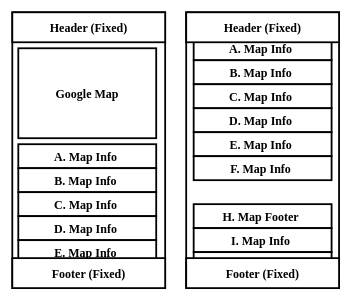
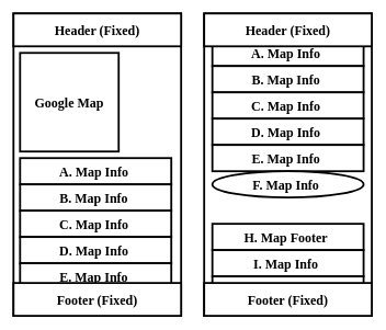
  <mxCell id="0" />
  <mxCell id="1" parent="0" />
  <mxCell id="2" value="" style="rounded=0;whiteSpace=wrap;html=1;strokeWidth=3;fillColor=none;" vertex="1" parent="1"><mxGeometry x="20" y="20" width="254.94" height="460" as="geometry" /></mxCell>
- <mxCell id="3" value="&lt;span style=&quot;font-size: 20px&quot;&gt;Google Map&lt;/span&gt;" style="rounded=0;whiteSpace=wrap;html=1;fontFamily=微軟正黑體;fontSize=24;fontStyle=1;strokeWidth=3;shadow=0;glass=0;comic=0;" parent="1" vertex="1"><mxGeometry x="30" y="80" width="230" height="150" as="geometry" /></mxCell>
+ <mxCell id="3" value="&lt;span style=&quot;font-size: 20px&quot;&gt;Google Map&lt;/span&gt;" style="rounded=0;whiteSpace=wrap;html=1;fontFamily=微軟正黑體;fontSize=24;fontStyle=1;strokeWidth=3;shadow=0;glass=0;comic=0;" parent="1" vertex="1"><mxGeometry x="30" y="80" width="150" height="150" as="geometry" /></mxCell>
  <mxCell id="4" value="&lt;span style=&quot;font-size: 20px&quot;&gt;Header (Fixed)&lt;/span&gt;" style="rounded=0;whiteSpace=wrap;html=1;fontFamily=微軟正黑體;fontSize=24;fontStyle=1;strokeWidth=3;shadow=0;glass=0;comic=0;" vertex="1" parent="1"><mxGeometry x="20" y="20" width="254.94" height="50" as="geometry" /></mxCell>
  <mxCell id="5" value="&lt;span style=&quot;font-size: 20px&quot;&gt;A. Map Info&amp;nbsp;&lt;/span&gt;" style="rounded=0;whiteSpace=wrap;html=1;fontFamily=微軟正黑體;fontSize=24;fontStyle=1;strokeWidth=3;shadow=0;glass=0;comic=0;align=center;" vertex="1" parent="1"><mxGeometry x="30" y="240" width="230" height="40" as="geometry" /></mxCell>
  <mxCell id="6" value="" style="rounded=0;whiteSpace=wrap;html=1;strokeWidth=3;fillColor=none;" vertex="1" parent="1"><mxGeometry x="310" y="20" width="254.94" height="460" as="geometry" /></mxCell>
  <mxCell id="7" value="&lt;span style=&quot;font-size: 20px&quot;&gt;A. Map Info&amp;nbsp;&lt;/span&gt;" style="rounded=0;whiteSpace=wrap;html=1;fontFamily=微軟正黑體;fontSize=24;fontStyle=1;strokeWidth=3;shadow=0;glass=0;comic=0;align=center;" vertex="1" parent="1"><mxGeometry x="322.47" y="60" width="230" height="40" as="geometry" /></mxCell>
  <mxCell id="8" value="&lt;span style=&quot;font-size: 20px&quot;&gt;B. Map Info&amp;nbsp;&lt;/span&gt;" style="rounded=0;whiteSpace=wrap;html=1;fontFamily=微軟正黑體;fontSize=24;fontStyle=1;strokeWidth=3;shadow=0;glass=0;comic=0;align=center;" vertex="1" parent="1"><mxGeometry x="30" y="280" width="230" height="40" as="geometry" /></mxCell>
  <mxCell id="9" value="&lt;span style=&quot;font-size: 20px&quot;&gt;C. Map Info&amp;nbsp;&lt;/span&gt;" style="rounded=0;whiteSpace=wrap;html=1;fontFamily=微軟正黑體;fontSize=24;fontStyle=1;strokeWidth=3;shadow=0;glass=0;comic=0;align=center;" vertex="1" parent="1"><mxGeometry x="30" y="320" width="230" height="40" as="geometry" /></mxCell>
  <mxCell id="10" value="&lt;span style=&quot;font-size: 20px&quot;&gt;D. Map Info&amp;nbsp;&lt;/span&gt;" style="rounded=0;whiteSpace=wrap;html=1;fontFamily=微軟正黑體;fontSize=24;fontStyle=1;strokeWidth=3;shadow=0;glass=0;comic=0;align=center;" vertex="1" parent="1"><mxGeometry x="30" y="360" width="230" height="40" as="geometry" /></mxCell>
  <mxCell id="11" value="&lt;span style=&quot;font-size: 20px&quot;&gt;E. Map Info&amp;nbsp;&lt;/span&gt;" style="rounded=0;whiteSpace=wrap;html=1;fontFamily=微軟正黑體;fontSize=24;fontStyle=1;strokeWidth=3;shadow=0;glass=0;comic=0;align=center;" vertex="1" parent="1"><mxGeometry x="30" y="400" width="230" height="40" as="geometry" /></mxCell>
  <mxCell id="12" value="&lt;span style=&quot;font-size: 20px&quot;&gt;Footer (Fixed)&lt;/span&gt;" style="rounded=0;whiteSpace=wrap;html=1;fontFamily=微軟正黑體;fontSize=24;fontStyle=1;strokeWidth=3;shadow=0;glass=0;comic=0;" vertex="1" parent="1"><mxGeometry x="20" y="430" width="254.94" height="50" as="geometry" /></mxCell>
  <mxCell id="13" value="&lt;span style=&quot;font-size: 20px&quot;&gt;Header (Fixed)&lt;/span&gt;" style="rounded=0;whiteSpace=wrap;html=1;fontFamily=微軟正黑體;fontSize=24;fontStyle=1;strokeWidth=3;shadow=0;glass=0;comic=0;" vertex="1" parent="1"><mxGeometry x="310" y="20" width="254.94" height="50" as="geometry" /></mxCell>
  <mxCell id="14" value="&lt;span style=&quot;font-size: 20px&quot;&gt;B. Map Info&amp;nbsp;&lt;/span&gt;" style="rounded=0;whiteSpace=wrap;html=1;fontFamily=微軟正黑體;fontSize=24;fontStyle=1;strokeWidth=3;shadow=0;glass=0;comic=0;align=center;" vertex="1" parent="1"><mxGeometry x="322.47" y="100" width="230" height="40" as="geometry" /></mxCell>
  <mxCell id="15" value="&lt;span style=&quot;font-size: 20px&quot;&gt;C. Map Info&amp;nbsp;&lt;/span&gt;" style="rounded=0;whiteSpace=wrap;html=1;fontFamily=微軟正黑體;fontSize=24;fontStyle=1;strokeWidth=3;shadow=0;glass=0;comic=0;align=center;" vertex="1" parent="1"><mxGeometry x="322.47" y="140" width="230" height="40" as="geometry" /></mxCell>
  <mxCell id="16" value="&lt;span style=&quot;font-size: 20px&quot;&gt;D. Map Info&amp;nbsp;&lt;/span&gt;" style="rounded=0;whiteSpace=wrap;html=1;fontFamily=微軟正黑體;fontSize=24;fontStyle=1;strokeWidth=3;shadow=0;glass=0;comic=0;align=center;" vertex="1" parent="1"><mxGeometry x="322.47" y="180" width="230" height="40" as="geometry" /></mxCell>
  <mxCell id="17" value="&lt;span style=&quot;font-size: 20px&quot;&gt;E. Map Info&amp;nbsp;&lt;/span&gt;" style="rounded=0;whiteSpace=wrap;html=1;fontFamily=微軟正黑體;fontSize=24;fontStyle=1;strokeWidth=3;shadow=0;glass=0;comic=0;align=center;" vertex="1" parent="1"><mxGeometry x="322.47" y="220" width="230" height="40" as="geometry" /></mxCell>
- <mxCell id="18" value="&lt;span style=&quot;font-size: 20px&quot;&gt;F. Map Info&amp;nbsp;&lt;/span&gt;" style="rounded=0;whiteSpace=wrap;html=1;fontFamily=微軟正黑體;fontSize=24;fontStyle=1;strokeWidth=3;shadow=0;glass=0;comic=0;align=center;" vertex="1" parent="1"><mxGeometry x="322.47" y="260" width="230" height="40" as="geometry" /></mxCell>
+ <mxCell id="18" value="&lt;span style=&quot;font-size: 20px&quot;&gt;F. Map Info&amp;nbsp;&lt;/span&gt;" style="ellipse;whiteSpace=wrap;html=1;fontFamily=微軟正黑體;fontSize=24;fontStyle=1;strokeWidth=3;shadow=0;glass=0;comic=0;align=center;" vertex="1" parent="1"><mxGeometry x="322.47" y="260" width="230" height="40" as="geometry" /></mxCell>
  <mxCell id="19" value="&lt;span style=&quot;font-size: 20px&quot;&gt;H. Map Footer&amp;nbsp;&lt;/span&gt;" style="rounded=0;whiteSpace=wrap;html=1;fontFamily=微軟正黑體;fontSize=24;fontStyle=1;strokeWidth=3;shadow=0;glass=0;comic=0;align=center;" vertex="1" parent="1"><mxGeometry x="322.47" y="340" width="230" height="40" as="geometry" /></mxCell>
  <mxCell id="20" value="&lt;span style=&quot;font-size: 20px&quot;&gt;I. Map Info&amp;nbsp;&lt;/span&gt;" style="rounded=0;whiteSpace=wrap;html=1;fontFamily=微軟正黑體;fontSize=24;fontStyle=1;strokeWidth=3;shadow=0;glass=0;comic=0;align=center;" vertex="1" parent="1"><mxGeometry x="322.47" y="380" width="230" height="40" as="geometry" /></mxCell>
  <mxCell id="21" value="&lt;span style=&quot;font-size: 20px&quot;&gt;I. Map Info&amp;nbsp;&lt;/span&gt;" style="rounded=0;whiteSpace=wrap;html=1;fontFamily=微軟正黑體;fontSize=24;fontStyle=1;strokeWidth=3;shadow=0;glass=0;comic=0;align=center;" vertex="1" parent="1"><mxGeometry x="322.47" y="420" width="230" height="40" as="geometry" /></mxCell>
  <mxCell id="22" value="&lt;span style=&quot;font-size: 20px&quot;&gt;Footer (Fixed)&lt;/span&gt;" style="rounded=0;whiteSpace=wrap;html=1;fontFamily=微軟正黑體;fontSize=24;fontStyle=1;strokeWidth=3;shadow=0;glass=0;comic=0;" vertex="1" parent="1"><mxGeometry x="310" y="430" width="254.94" height="50" as="geometry" /></mxCell>
